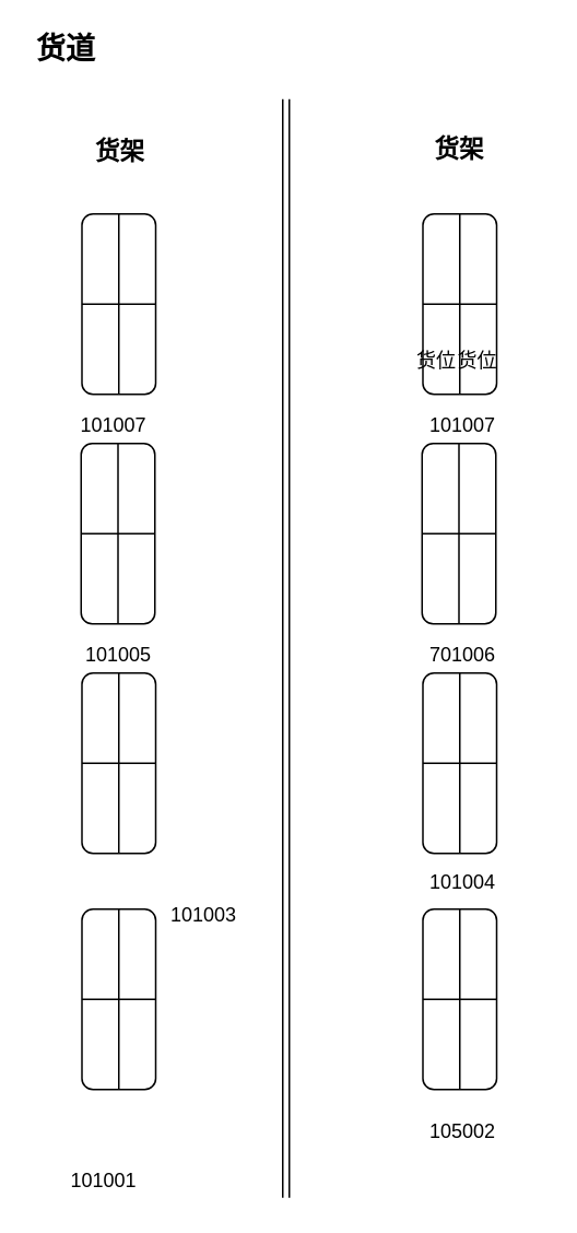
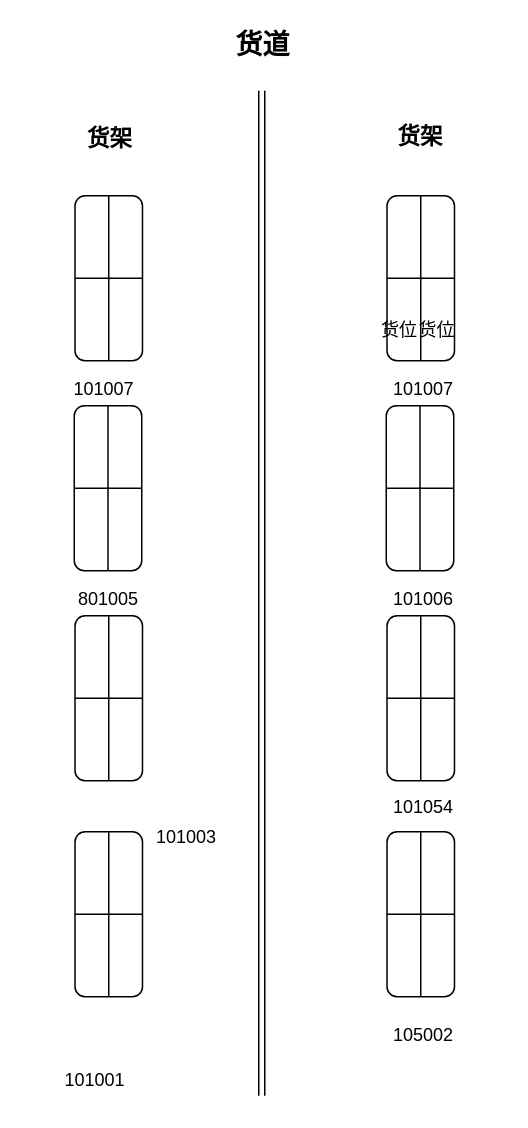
  <mxCell id="0" />
  <mxCell id="1" parent="0" />
  <mxCell id="2" value="" style="shape=link;html=1;" edge="1" parent="1"><mxGeometry width="50" height="50" relative="1" as="geometry"><mxPoint x="174" y="730" as="sourcePoint" /><mxPoint x="174" y="60" as="targetPoint" /></mxGeometry></mxCell>
  <mxCell id="3" value="" style="rounded=1;whiteSpace=wrap;html=1;" vertex="1" parent="1"><mxGeometry x="257" y="270" width="45" height="110" as="geometry" /></mxCell>
- <mxCell id="4" value="&lt;b&gt;&lt;font style=&quot;font-size: 18px&quot;&gt;货道&lt;/font&gt;&lt;/b&gt;" style="text;html=1;strokeColor=none;fillColor=none;align=center;verticalAlign=middle;whiteSpace=wrap;rounded=0;" vertex="1" parent="1"><mxGeometry x="20" y="20" width="40" height="20" as="geometry" /></mxCell>
+ <mxCell id="4" value="&lt;b&gt;&lt;font style=&quot;font-size: 18px&quot;&gt;货道&lt;/font&gt;&lt;/b&gt;" style="text;html=1;strokeColor=none;fillColor=none;align=center;verticalAlign=middle;whiteSpace=wrap;rounded=0;" vertex="1" parent="1"><mxGeometry x="155" y="20" width="40" height="20" as="geometry" /></mxCell>
  <mxCell id="5" value="&lt;b&gt;&lt;font style=&quot;font-size: 15px&quot;&gt;货架&lt;/font&gt;&lt;/b&gt;" style="text;html=1;strokeColor=none;fillColor=none;align=center;verticalAlign=middle;whiteSpace=wrap;rounded=0;" vertex="1" parent="1"><mxGeometry x="260" y="80" width="40" height="20" as="geometry" /></mxCell>
  <mxCell id="6" value="&lt;b&gt;&lt;font style=&quot;font-size: 15px&quot;&gt;货架&lt;/font&gt;&lt;/b&gt;" style="text;html=1;strokeColor=none;fillColor=none;align=center;verticalAlign=middle;whiteSpace=wrap;rounded=0;" vertex="1" parent="1"><mxGeometry x="53" y="81" width="40" height="20" as="geometry" /></mxCell>
  <mxCell id="7" value="" style="endArrow=none;html=1;exitX=0;exitY=0.5;exitDx=0;exitDy=0;entryX=1;entryY=0.5;entryDx=0;entryDy=0;" edge="1" parent="1" source="3" target="3"><mxGeometry width="50" height="50" relative="1" as="geometry"><mxPoint x="256" y="350" as="sourcePoint" /><mxPoint x="306" y="300" as="targetPoint" /></mxGeometry></mxCell>
  <mxCell id="8" value="" style="endArrow=none;html=1;exitX=0.5;exitY=0;exitDx=0;exitDy=0;entryX=0.5;entryY=1;entryDx=0;entryDy=0;" edge="1" parent="1" source="3" target="3"><mxGeometry width="50" height="50" relative="1" as="geometry"><mxPoint x="-84" y="410" as="sourcePoint" /><mxPoint x="-84" y="370" as="targetPoint" /></mxGeometry></mxCell>
  <mxCell id="9" value="" style="rounded=1;whiteSpace=wrap;html=1;" vertex="1" parent="1"><mxGeometry x="257.5" y="130" width="45" height="110" as="geometry" /></mxCell>
  <mxCell id="10" value="" style="endArrow=none;html=1;exitX=0;exitY=0.5;exitDx=0;exitDy=0;entryX=1;entryY=0.5;entryDx=0;entryDy=0;" edge="1" parent="1" source="9" target="9"><mxGeometry width="50" height="50" relative="1" as="geometry"><mxPoint x="256.5" y="210" as="sourcePoint" /><mxPoint x="306.5" y="160" as="targetPoint" /></mxGeometry></mxCell>
  <mxCell id="11" value="" style="endArrow=none;html=1;exitX=0.5;exitY=0;exitDx=0;exitDy=0;entryX=0.5;entryY=1;entryDx=0;entryDy=0;" edge="1" parent="1" source="9" target="9"><mxGeometry width="50" height="50" relative="1" as="geometry"><mxPoint x="-83.5" y="270" as="sourcePoint" /><mxPoint x="-83.5" y="230" as="targetPoint" /></mxGeometry></mxCell>
  <mxCell id="12" value="" style="rounded=1;whiteSpace=wrap;html=1;" vertex="1" parent="1"><mxGeometry x="257.5" y="410" width="45" height="110" as="geometry" /></mxCell>
  <mxCell id="13" value="" style="endArrow=none;html=1;exitX=0;exitY=0.5;exitDx=0;exitDy=0;entryX=1;entryY=0.5;entryDx=0;entryDy=0;" edge="1" parent="1" source="12" target="12"><mxGeometry width="50" height="50" relative="1" as="geometry"><mxPoint x="256.5" y="490" as="sourcePoint" /><mxPoint x="306.5" y="440" as="targetPoint" /></mxGeometry></mxCell>
  <mxCell id="14" value="" style="endArrow=none;html=1;exitX=0.5;exitY=0;exitDx=0;exitDy=0;entryX=0.5;entryY=1;entryDx=0;entryDy=0;" edge="1" parent="1" source="12" target="12"><mxGeometry width="50" height="50" relative="1" as="geometry"><mxPoint x="-83.5" y="550" as="sourcePoint" /><mxPoint x="-83.5" y="510" as="targetPoint" /></mxGeometry></mxCell>
  <mxCell id="15" value="" style="rounded=1;whiteSpace=wrap;html=1;" vertex="1" parent="1"><mxGeometry x="257.5" y="554" width="45" height="110" as="geometry" /></mxCell>
  <mxCell id="16" value="" style="endArrow=none;html=1;exitX=0;exitY=0.5;exitDx=0;exitDy=0;entryX=1;entryY=0.5;entryDx=0;entryDy=0;" edge="1" parent="1" source="15" target="15"><mxGeometry width="50" height="50" relative="1" as="geometry"><mxPoint x="256.5" y="634" as="sourcePoint" /><mxPoint x="306.5" y="584" as="targetPoint" /></mxGeometry></mxCell>
  <mxCell id="17" value="" style="endArrow=none;html=1;exitX=0.5;exitY=0;exitDx=0;exitDy=0;entryX=0.5;entryY=1;entryDx=0;entryDy=0;" edge="1" parent="1" source="15" target="15"><mxGeometry width="50" height="50" relative="1" as="geometry"><mxPoint x="-83.5" y="694" as="sourcePoint" /><mxPoint x="-83.5" y="654" as="targetPoint" /></mxGeometry></mxCell>
  <mxCell id="18" value="" style="rounded=1;whiteSpace=wrap;html=1;" vertex="1" parent="1"><mxGeometry x="49" y="270" width="45" height="110" as="geometry" /></mxCell>
  <mxCell id="19" value="" style="endArrow=none;html=1;exitX=0;exitY=0.5;exitDx=0;exitDy=0;entryX=1;entryY=0.5;entryDx=0;entryDy=0;" edge="1" parent="1" source="18" target="18"><mxGeometry width="50" height="50" relative="1" as="geometry"><mxPoint x="48" y="350" as="sourcePoint" /><mxPoint x="98" y="300" as="targetPoint" /></mxGeometry></mxCell>
  <mxCell id="20" value="" style="endArrow=none;html=1;exitX=0.5;exitY=0;exitDx=0;exitDy=0;entryX=0.5;entryY=1;entryDx=0;entryDy=0;" edge="1" parent="1" source="18" target="18"><mxGeometry width="50" height="50" relative="1" as="geometry"><mxPoint x="-292" y="410" as="sourcePoint" /><mxPoint x="-292" y="370" as="targetPoint" /></mxGeometry></mxCell>
  <mxCell id="21" value="" style="rounded=1;whiteSpace=wrap;html=1;" vertex="1" parent="1"><mxGeometry x="49.5" y="130" width="45" height="110" as="geometry" /></mxCell>
  <mxCell id="22" value="" style="endArrow=none;html=1;exitX=0;exitY=0.5;exitDx=0;exitDy=0;entryX=1;entryY=0.5;entryDx=0;entryDy=0;" edge="1" parent="1" source="21" target="21"><mxGeometry width="50" height="50" relative="1" as="geometry"><mxPoint x="48.5" y="210" as="sourcePoint" /><mxPoint x="98.5" y="160" as="targetPoint" /></mxGeometry></mxCell>
  <mxCell id="23" value="" style="endArrow=none;html=1;exitX=0.5;exitY=0;exitDx=0;exitDy=0;entryX=0.5;entryY=1;entryDx=0;entryDy=0;" edge="1" parent="1" source="21" target="21"><mxGeometry width="50" height="50" relative="1" as="geometry"><mxPoint x="-291.5" y="270" as="sourcePoint" /><mxPoint x="-291.5" y="230" as="targetPoint" /></mxGeometry></mxCell>
  <mxCell id="24" value="" style="rounded=1;whiteSpace=wrap;html=1;" vertex="1" parent="1"><mxGeometry x="49.5" y="410" width="45" height="110" as="geometry" /></mxCell>
  <mxCell id="25" value="" style="endArrow=none;html=1;exitX=0;exitY=0.5;exitDx=0;exitDy=0;entryX=1;entryY=0.5;entryDx=0;entryDy=0;" edge="1" parent="1" source="24" target="24"><mxGeometry width="50" height="50" relative="1" as="geometry"><mxPoint x="48.5" y="490" as="sourcePoint" /><mxPoint x="98.5" y="440" as="targetPoint" /></mxGeometry></mxCell>
  <mxCell id="26" value="" style="endArrow=none;html=1;exitX=0.5;exitY=0;exitDx=0;exitDy=0;entryX=0.5;entryY=1;entryDx=0;entryDy=0;" edge="1" parent="1" source="24" target="24"><mxGeometry width="50" height="50" relative="1" as="geometry"><mxPoint x="-291.5" y="550" as="sourcePoint" /><mxPoint x="-291.5" y="510" as="targetPoint" /></mxGeometry></mxCell>
  <mxCell id="27" value="" style="rounded=1;whiteSpace=wrap;html=1;" vertex="1" parent="1"><mxGeometry x="49.5" y="554" width="45" height="110" as="geometry" /></mxCell>
  <mxCell id="28" value="" style="endArrow=none;html=1;exitX=0;exitY=0.5;exitDx=0;exitDy=0;entryX=1;entryY=0.5;entryDx=0;entryDy=0;" edge="1" parent="1" source="27" target="27"><mxGeometry width="50" height="50" relative="1" as="geometry"><mxPoint x="48.5" y="634" as="sourcePoint" /><mxPoint x="98.5" y="584" as="targetPoint" /></mxGeometry></mxCell>
  <mxCell id="29" value="" style="endArrow=none;html=1;exitX=0.5;exitY=0;exitDx=0;exitDy=0;entryX=0.5;entryY=1;entryDx=0;entryDy=0;" edge="1" parent="1" source="27" target="27"><mxGeometry width="50" height="50" relative="1" as="geometry"><mxPoint x="-291.5" y="694" as="sourcePoint" /><mxPoint x="-291.5" y="654" as="targetPoint" /></mxGeometry></mxCell>
  <mxCell id="30" value="货位" style="text;html=1;strokeColor=none;fillColor=none;align=center;verticalAlign=middle;whiteSpace=wrap;rounded=0;" vertex="1" parent="1"><mxGeometry x="246" y="210" width="40" height="20" as="geometry" /></mxCell>
  <mxCell id="31" value="货位" style="text;html=1;strokeColor=none;fillColor=none;align=center;verticalAlign=middle;whiteSpace=wrap;rounded=0;" vertex="1" parent="1"><mxGeometry x="276" y="210" width="30" height="20" as="geometry" /></mxCell>
  <mxCell id="32" value="101001" style="text;html=1;strokeColor=none;fillColor=none;align=center;verticalAlign=middle;whiteSpace=wrap;rounded=0;" vertex="1" parent="1"><mxGeometry x="20" y="710" width="86" height="20" as="geometry" /></mxCell>
  <mxCell id="33" value="&lt;span&gt;105002&lt;/span&gt;" style="text;html=1;" vertex="1" parent="1"><mxGeometry x="260" y="676" width="70" height="30" as="geometry" /></mxCell>
  <mxCell id="34" value="101003" style="text;html=1;" vertex="1" parent="1"><mxGeometry x="102" y="544" width="70" height="30" as="geometry" /></mxCell>
- <mxCell id="35" value="101004" style="text;html=1;" vertex="1" parent="1"><mxGeometry x="260" y="524" width="70" height="30" as="geometry" /></mxCell>
- <mxCell id="36" value="701006" style="text;html=1;" vertex="1" parent="1"><mxGeometry x="260" y="385" width="70" height="30" as="geometry" /></mxCell>
+ <mxCell id="35" value="101054" style="text;html=1;" vertex="1" parent="1"><mxGeometry x="260" y="524" width="70" height="30" as="geometry" /></mxCell>
+ <mxCell id="36" value="101006" style="text;html=1;" vertex="1" parent="1"><mxGeometry x="260" y="385" width="70" height="30" as="geometry" /></mxCell>
  <mxCell id="37" value="101007" style="text;html=1;" vertex="1" parent="1"><mxGeometry x="260" y="245" width="70" height="30" as="geometry" /></mxCell>
  <mxCell id="38" value="101007" style="text;html=1;" vertex="1" parent="1"><mxGeometry x="47" y="245" width="70" height="30" as="geometry" /></mxCell>
- <mxCell id="39" value="101005" style="text;html=1;" vertex="1" parent="1"><mxGeometry x="49.5" y="385" width="70" height="30" as="geometry" /></mxCell>
+ <mxCell id="39" value="801005" style="text;html=1;" vertex="1" parent="1"><mxGeometry x="49.5" y="385" width="70" height="30" as="geometry" /></mxCell>
